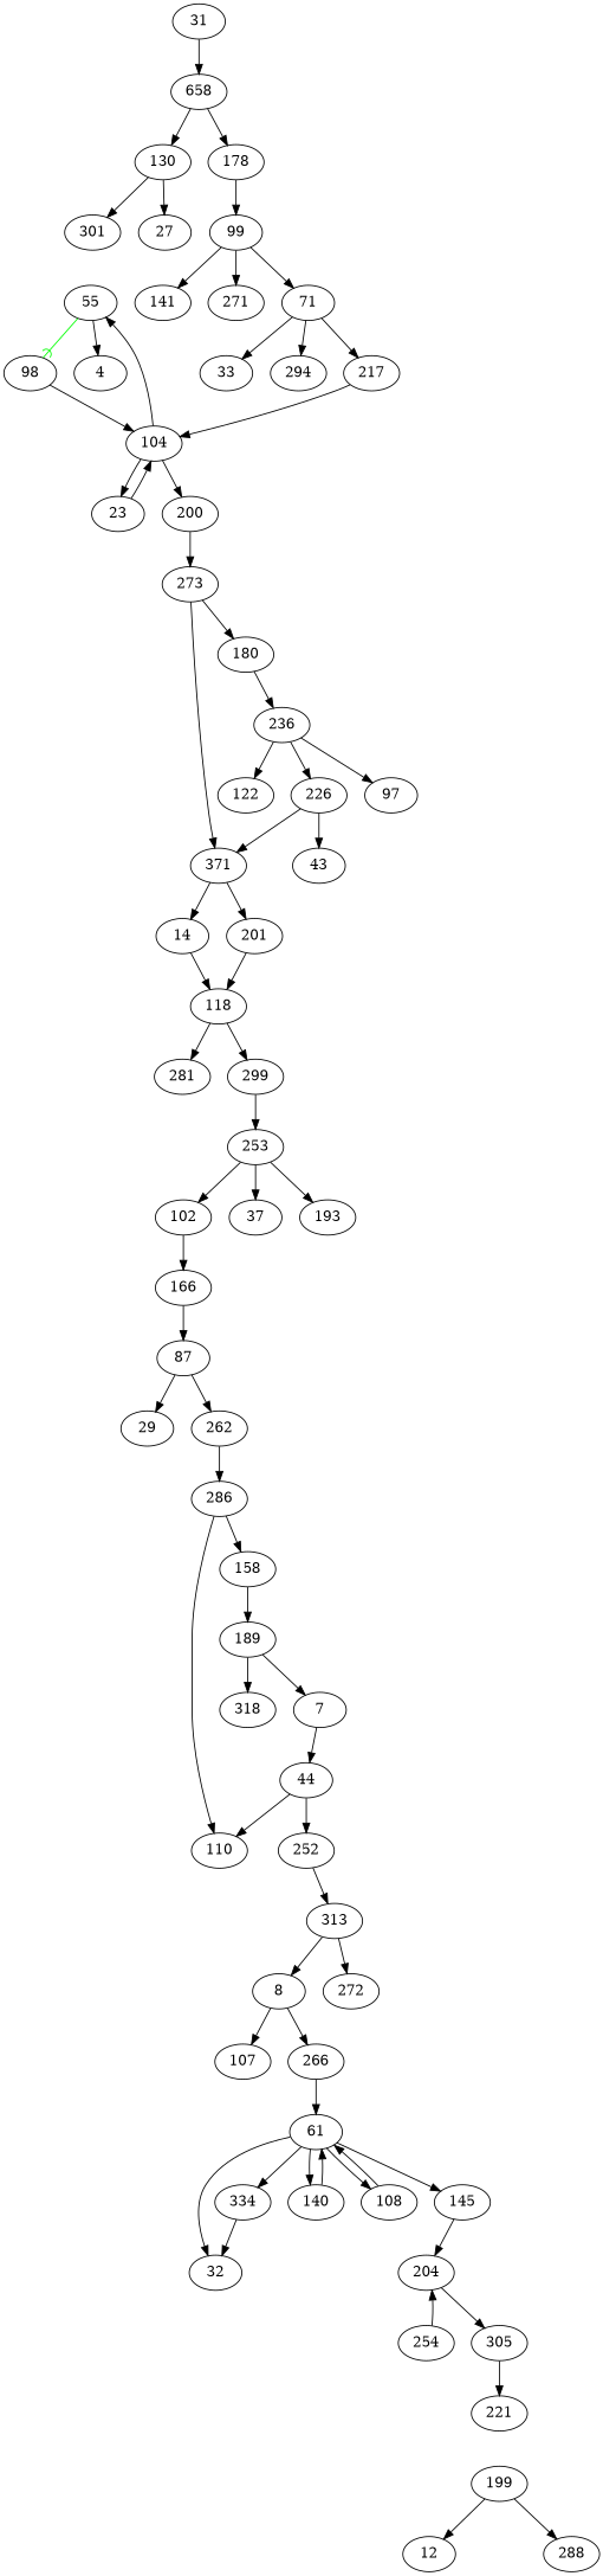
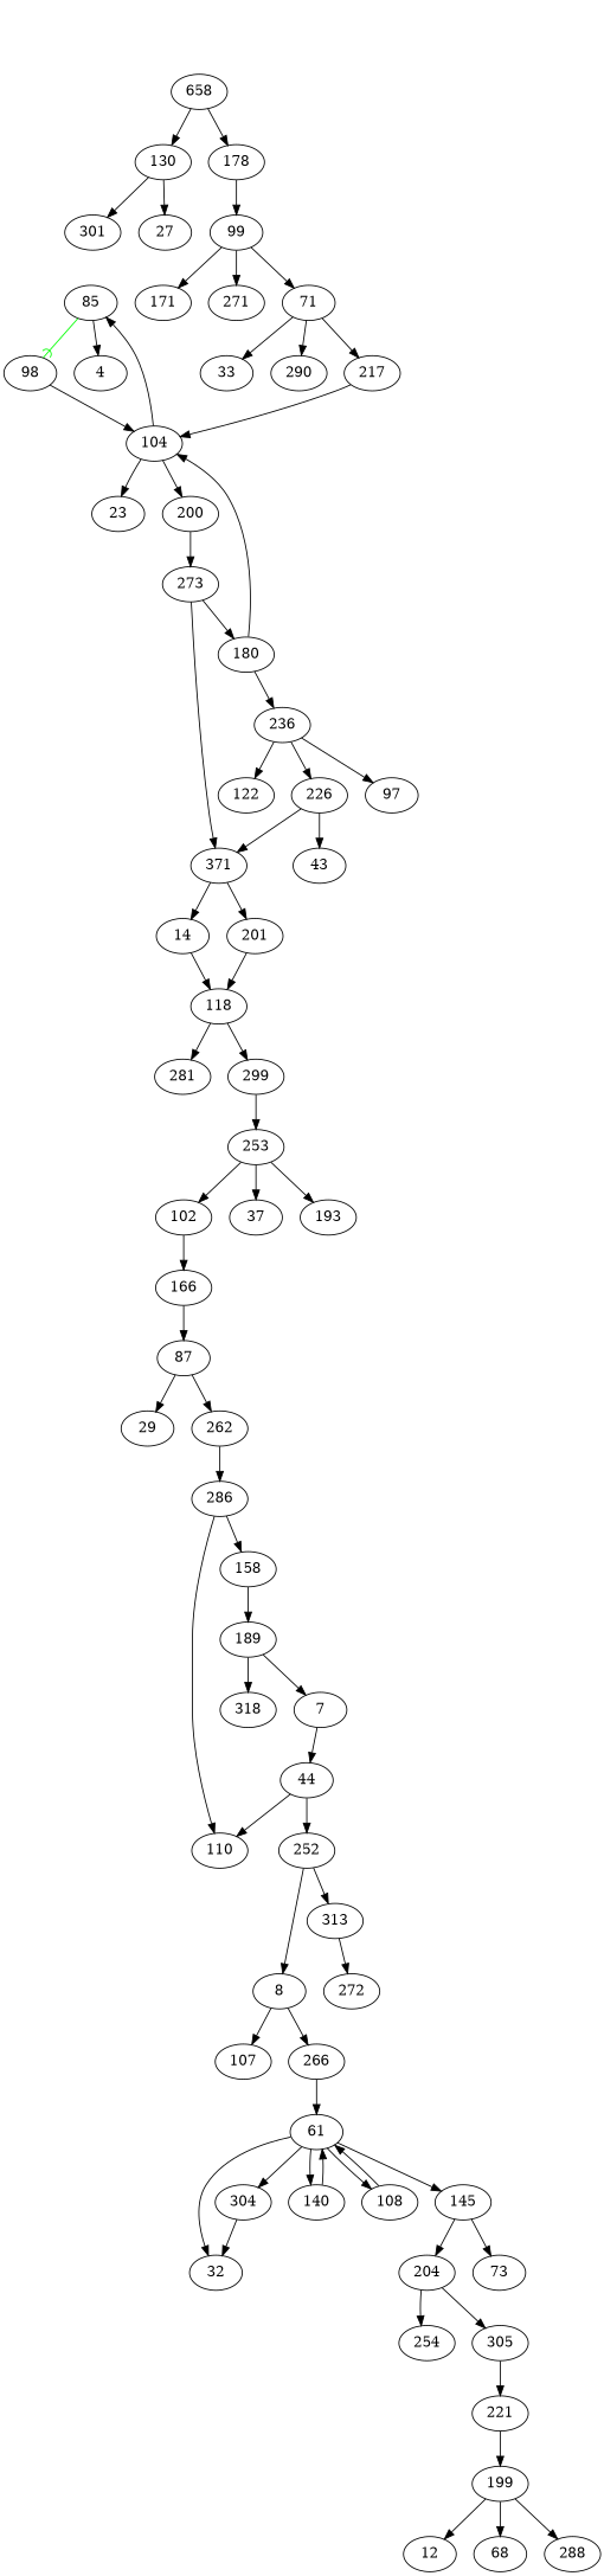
  digraph {
-   85 [label=55]
+   85
    98
    4
    104
    n5 [label=658]
-   31
    130
    178
    7
    44
    110
    252
    313
    8
    107
    266
    61
    32
-   304 [label=334]
+   304
    140
    108
    145
    14
    118
    281
    299
    253
    23
    200
    273
    27
    301
    99
    272
+   73
    204
    254
    305
    71
    33
-   294
+   294 [label=290]
    217
    87
    29
    262
    286
    158
-   171 [label=141]
+   171
    271
    102
    166
    180
    n53 [label=371]
    37
    n55 [label=193]
    221
    189
    318
    236
    97
    122
    226
    43
    199
    12
+   68
    288
    201
    subgraph sub_1 {
      subgraph sub_2 {
      }
      subgraph sub_3 {
      }
      subgraph sub_4 {
        85
        98
      }
      subgraph sub_5 {
      }
    }
    85 -> 98 [arrowhead=icurve color=green]
    85 -> 4
    98 -> 104
    104 -> 85
    104 -> 23
    104 -> 200
    n5 -> 130
    n5 -> 178
-   31 -> n5
    130 -> 27
    130 -> 301
    178 -> 99
    7 -> 44
    44 -> 110
    44 -> 252
    252 -> 313
-   313 -> 8
+   252 -> 8
    313 -> 272
    8 -> 107
    8 -> 266
    266 -> 61
    61 -> 32
    61 -> 304
    61 -> 140
    61 -> 108
    61 -> 145
    304 -> 32
    140 -> 61
    108 -> 61
+   145 -> 73
    145 -> 204
    14 -> 118
    118 -> 281
    118 -> 299
    299 -> 253
    253 -> 102
    253 -> 37
    253 -> n55
-   23 -> 104
+   180 -> 104
    200 -> 273
    273 -> 180
    273 -> n53
    99 -> 71
    99 -> 171
    99 -> 271
-   254 -> 204
+   204 -> 254
    204 -> 305
    305 -> 221
    71 -> 33
    71 -> 294
    71 -> 217
    217 -> 104
    87 -> 29
    87 -> 262
    262 -> 286
    286 -> 110
    286 -> 158
    158 -> 189
    102 -> 166
    166 -> 87
    180 -> 236
    n53 -> 14
    n53 -> 201
+   221 -> 199
    189 -> 7
    189 -> 318
    236 -> 97
    236 -> 122
    236 -> 226
    226 -> n53
    226 -> 43
    199 -> 12
+   199 -> 68
    199 -> 288
    201 -> 118
  }
